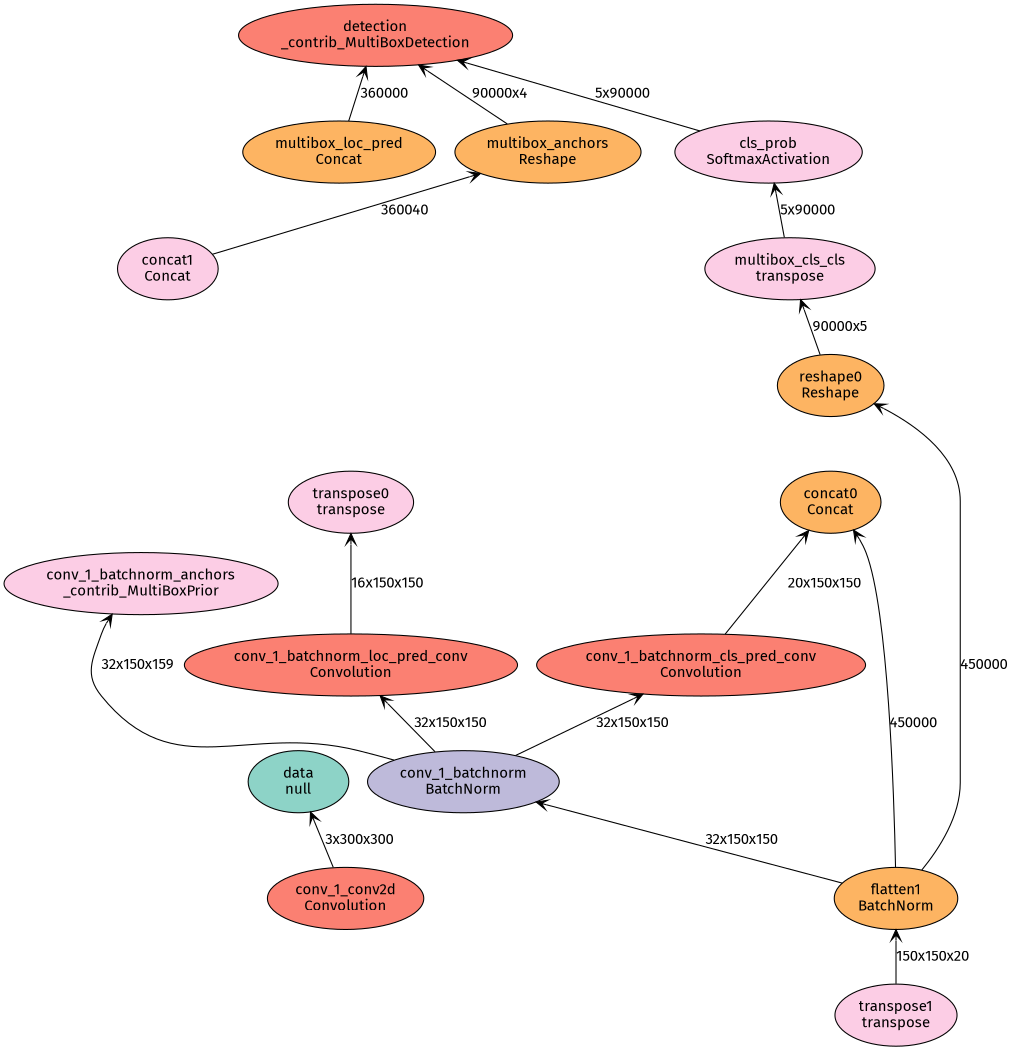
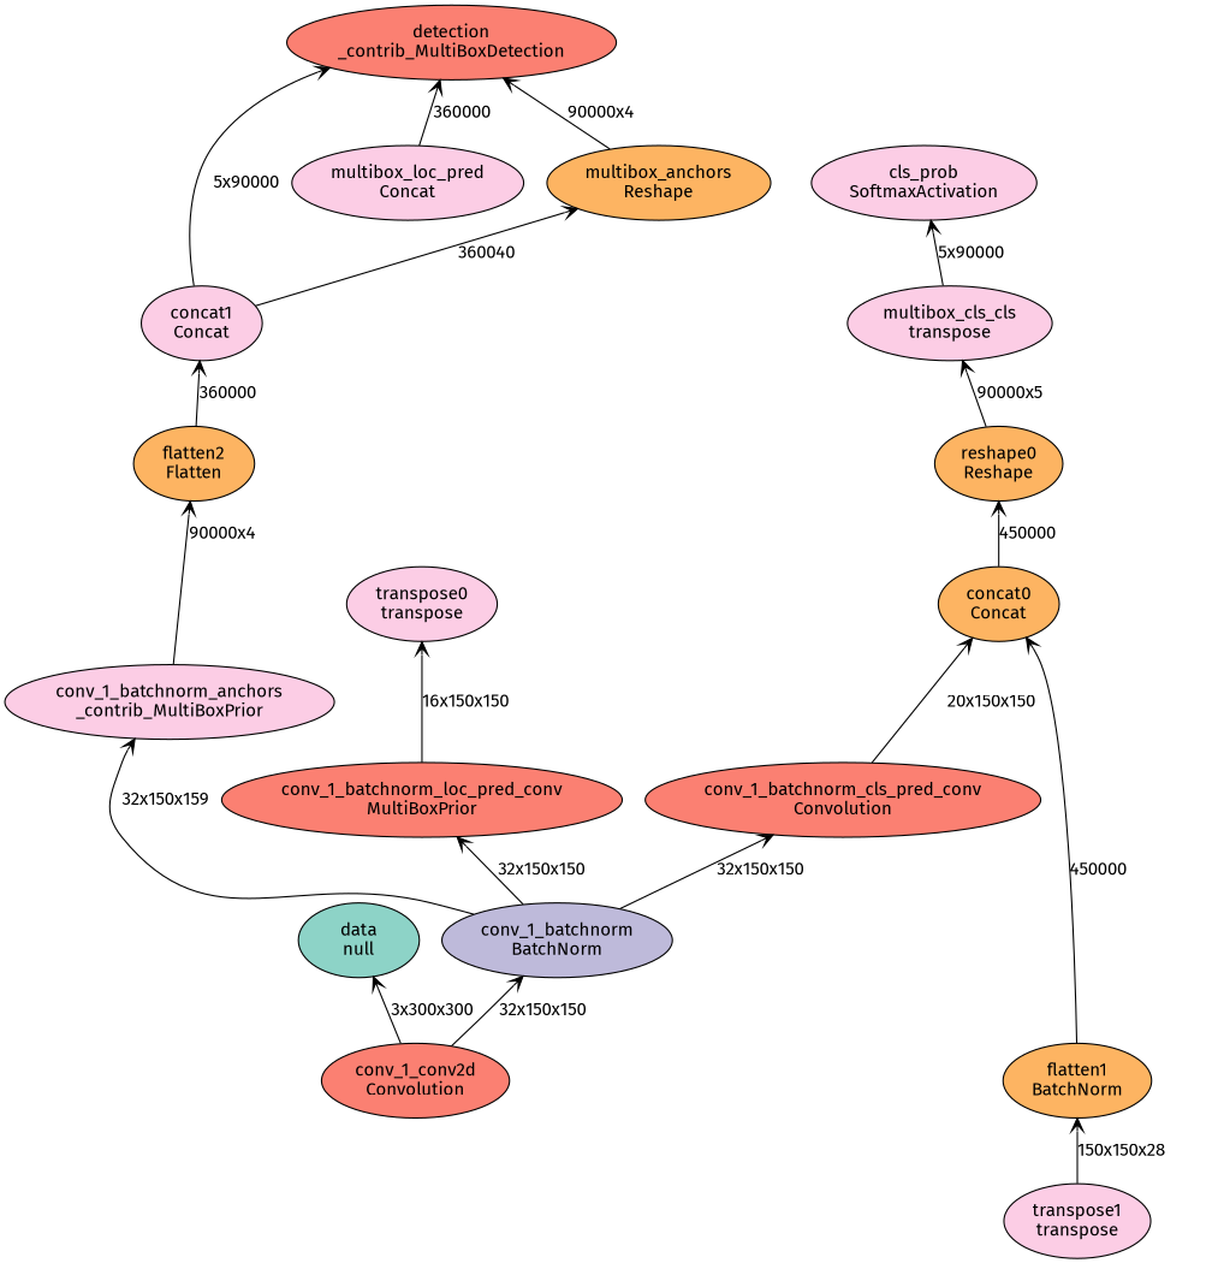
  digraph {
    fontname="Fira Sans"
    node [fillcolor="#fccde5" fixedsize=false fontname="Fira Sans" hide_weights=true shape=oval style=filled]
    edge [arrowtail=open dir=back fontname="Fira Sans"]
    n1 [fillcolor="#8dd3c7" height=0.8034 label="data\nnull" width=1.3]
    n2 [fillcolor="#fb8072" height=0.8034 label="conv_1_conv2d\nConvolution" width=1.3]
    n3 [fillcolor="#bebada" height=0.8034 label="conv_1_batchnorm\nBatchNorm" width=1.3]
    n4 [fillcolor="#fb8072" height=0.8034 label="conv_1_batchnorm_cls_pred_conv\nConvolution" width=1.3]
    n5 [height=0.8034 label="transpose1\ntranspose" width=1.3]
    n6 [fillcolor="#fdb462" height=0.8034 label="flatten1\nBatchNorm" width=1.3]
    n7 [fillcolor="#fdb462" height=0.8034 label="concat0\nConcat" width=1.3]
    n8 [fillcolor="#fdb462" height=0.8034 label="reshape0\nReshape" width=1.3]
    n9 [height=0.8034 label="multibox_cls_cls\ntranspose" width=1.3]
    n10 [height=0.8034 label="cls_prob\nSoftmaxActivation" width=1.3]
-   n11 [fillcolor="#fb8072" height=0.8034 label="conv_1_batchnorm_loc_pred_conv\nConvolution" width=1.3]
+   n11 [fillcolor="#fb8072" height=0.8034 label="conv_1_batchnorm_loc_pred_conv\nMultiBoxPrior" width=1.3]
    n12 [height=0.8034 label="transpose0\ntranspose" width=1.3]
-   n13 [fillcolor="#fdb462" height=0.8034 label="multibox_loc_pred\nConcat" width=1.3]
+   n13 [height=0.8034 label="multibox_loc_pred\nConcat" width=1.3]
    n14 [height=0.8034 label="conv_1_batchnorm_anchors\n_contrib_MultiBoxPrior" width=1.3]
+   n15 [fillcolor="#fdb462" height=0.8034 label="flatten2\nFlatten" width=1.3]
    n16 [height=0.8034 label="concat1\nConcat" width=1.3]
    n17 [fillcolor="#fdb462" height=0.8034 label="multibox_anchors\nReshape" width=1.3]
    n18 [fillcolor="#fb8072" height=0.8034 label="detection\n_contrib_MultiBoxDetection" width=1.3]
    n1 -> n2 [label="3x300x300"]
-   n3 -> n6 [label="32x150x150"]
+   n3 -> n2 [label="32x150x150"]
    n4 -> n3 [label="32x150x150"]
-   n6 -> n5 [label="150x150x20"]
+   n6 -> n5 [label="150x150x28"]
    n7 -> n4 [label="20x150x150"]
    n7 -> n6 [label=450000]
-   n8 -> n6 [label=450000]
+   n8 -> n7 [label=450000]
    n9 -> n8 [label="90000x5"]
    n10 -> n9 [label="5x90000"]
    n11 -> n3 [label="32x150x150"]
    n12 -> n11 [label="16x150x150"]
    n14 -> n3 [label="32x150x159"]
+   n15 -> n14 [label="90000x4"]
+   n16 -> n15 [label=360000]
    n17 -> n16 [label=360040]
-   n18 -> n10 [label="5x90000"]
+   n18 -> n16 [label="5x90000"]
    n18 -> n13 [label=360000]
    n18 -> n17 [label="90000x4"]
  }
